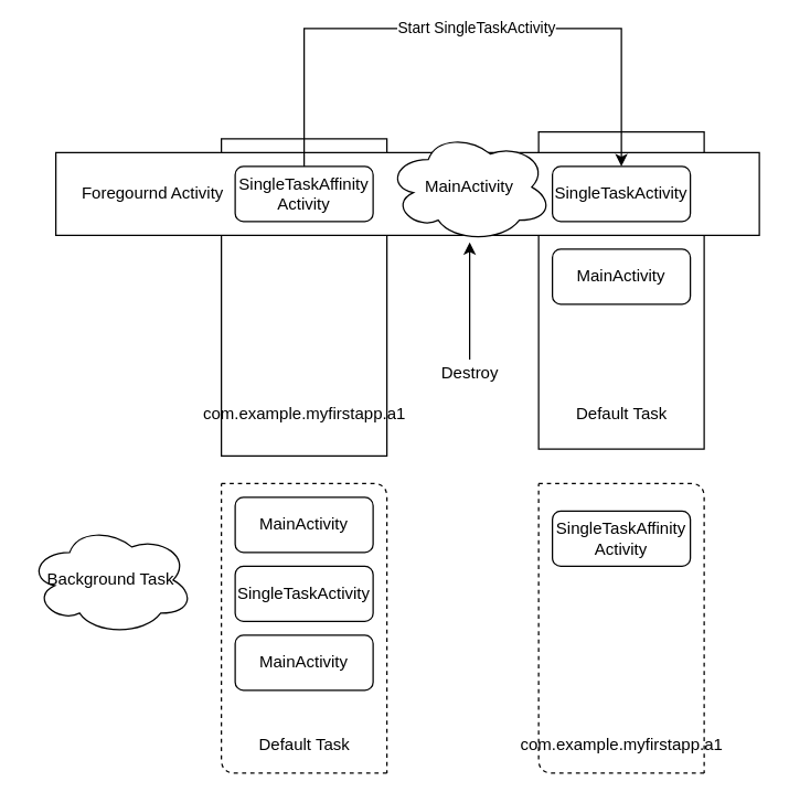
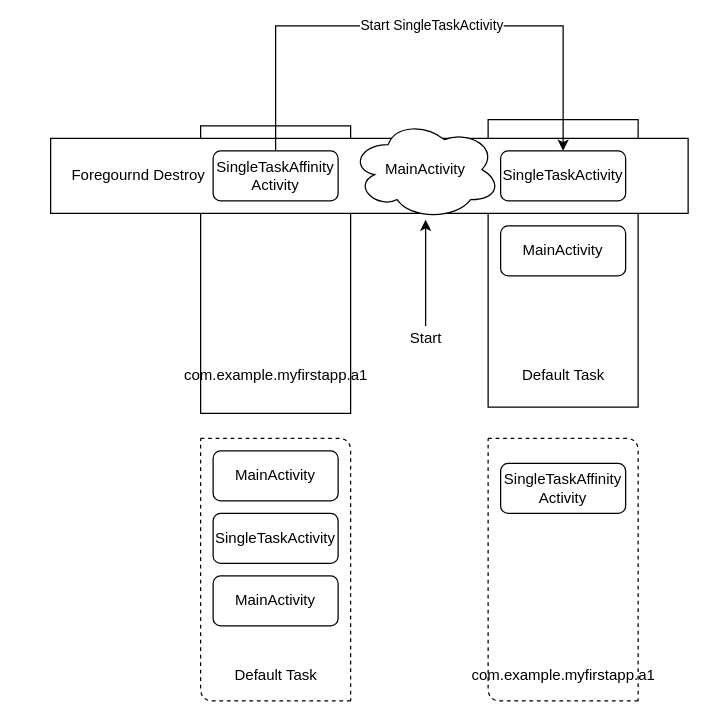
  <mxCell id="0" />
  <mxCell id="1" parent="0" />
  <mxCell id="2" value="" style="group" vertex="1" connectable="0" parent="1"><mxGeometry x="160" y="100" width="140" height="230" as="geometry" /></mxCell>
  <mxCell id="3" value="" style="whiteSpace=wrap;html=1;" vertex="1" parent="2"><mxGeometry width="120" height="230" as="geometry" /></mxCell>
  <mxCell id="4" value="com.example.myfirstapp.a1" style="text;html=1;align=center;verticalAlign=middle;resizable=0;points=[];autosize=1;" vertex="1" parent="2"><mxGeometry x="-20" y="190" width="160" height="20" as="geometry" /></mxCell>
  <mxCell id="5" value="" style="whiteSpace=wrap;html=1;" vertex="1" parent="1"><mxGeometry x="390" y="95" width="120" height="230" as="geometry" /></mxCell>
  <mxCell id="6" value="" style="rounded=0;whiteSpace=wrap;html=1;" vertex="1" parent="1"><mxGeometry x="40" y="110" width="510" height="60" as="geometry" /></mxCell>
  <mxCell id="7" value="Start SingleTaskActivity" style="edgeStyle=orthogonalEdgeStyle;rounded=0;orthogonalLoop=1;jettySize=auto;html=1;entryX=0.5;entryY=0;entryDx=0;entryDy=0;" edge="1" parent="1" target="9"><mxGeometry x="0.045" relative="1" as="geometry"><Array as="points"><mxPoint x="220" y="20" /><mxPoint x="450" y="20" /></Array><mxPoint x="220" y="120" as="sourcePoint" /><mxPoint as="offset" /></mxGeometry></mxCell>
- <mxCell id="8" value="Foregournd Activity" style="text;html=1;align=center;verticalAlign=middle;resizable=0;points=[];autosize=1;" vertex="1" parent="1"><mxGeometry x="50" y="130" width="120" height="20" as="geometry" /></mxCell>
+ <mxCell id="8" value="Foregournd Destroy" style="text;html=1;align=center;verticalAlign=middle;resizable=0;points=[];autosize=1;" vertex="1" parent="1"><mxGeometry x="50" y="130" width="120" height="20" as="geometry" /></mxCell>
  <mxCell id="9" value="&lt;font style=&quot;font-size: 12px&quot;&gt;SingleTaskActivity&lt;/font&gt;" style="rounded=1;whiteSpace=wrap;html=1;" vertex="1" parent="1"><mxGeometry x="400" y="120" width="100" height="40" as="geometry" /></mxCell>
  <mxCell id="10" value="com.example.myfirstapp.a1" style="text;html=1;align=center;verticalAlign=middle;resizable=0;points=[];autosize=1;" vertex="1" parent="1"><mxGeometry x="370" y="530" width="160" height="20" as="geometry" /></mxCell>
  <mxCell id="11" value="" style="group" vertex="1" connectable="0" parent="1"><mxGeometry x="160" y="350" width="140" height="210" as="geometry" /></mxCell>
  <mxCell id="12" value="" style="endArrow=none;dashed=1;html=1;" edge="1" parent="11"><mxGeometry width="50" height="50" relative="1" as="geometry"><mxPoint x="120.0" y="210" as="sourcePoint" /><mxPoint as="targetPoint" /><Array as="points"><mxPoint y="210" /></Array></mxGeometry></mxCell>
  <mxCell id="13" value="" style="endArrow=none;dashed=1;html=1;" edge="1" parent="11"><mxGeometry width="50" height="50" relative="1" as="geometry"><mxPoint as="sourcePoint" /><mxPoint x="120.0" y="210" as="targetPoint" /><Array as="points"><mxPoint x="120.0" /></Array></mxGeometry></mxCell>
  <mxCell id="14" value="MainActivity" style="rounded=1;whiteSpace=wrap;html=1;" vertex="1" parent="11"><mxGeometry x="10" y="110" width="100" height="40" as="geometry" /></mxCell>
  <mxCell id="15" value="Default Task" style="text;html=1;align=center;verticalAlign=middle;resizable=0;points=[];autosize=1;" vertex="1" parent="11"><mxGeometry x="20" y="180" width="80" height="20" as="geometry" /></mxCell>
  <mxCell id="16" value="&lt;font style=&quot;font-size: 12px&quot;&gt;SingleTaskActivity&lt;/font&gt;" style="rounded=1;whiteSpace=wrap;html=1;" vertex="1" parent="11"><mxGeometry x="10" y="60" width="100" height="40" as="geometry" /></mxCell>
  <mxCell id="17" value="MainActivity" style="rounded=1;whiteSpace=wrap;html=1;" vertex="1" parent="11"><mxGeometry x="10" y="10" width="100" height="40" as="geometry" /></mxCell>
- <mxCell id="18" value="Background Task" style="ellipse;shape=cloud;whiteSpace=wrap;html=1;" vertex="1" parent="1"><mxGeometry x="20" y="380" width="120" height="80" as="geometry" /></mxCell>
  <mxCell id="19" value="" style="endArrow=none;dashed=1;html=1;" edge="1" parent="1"><mxGeometry x="250" y="430" width="50" height="50" as="geometry"><mxPoint x="510" y="560" as="sourcePoint" /><mxPoint x="390" y="350" as="targetPoint" /><Array as="points"><mxPoint x="390" y="560" /></Array></mxGeometry></mxCell>
  <mxCell id="20" value="" style="endArrow=none;dashed=1;html=1;" edge="1" parent="1"><mxGeometry x="250" y="430" width="50" height="50" as="geometry"><mxPoint x="390" y="350" as="sourcePoint" /><mxPoint x="510" y="560" as="targetPoint" /><Array as="points"><mxPoint x="510" y="350" /></Array></mxGeometry></mxCell>
  <mxCell id="21" value="Default Task" style="text;html=1;align=center;verticalAlign=middle;resizable=0;points=[];autosize=1;" vertex="1" parent="1"><mxGeometry x="410" y="290" width="80" height="20" as="geometry" /></mxCell>
  <mxCell id="22" value="&lt;font style=&quot;font-size: 12px&quot;&gt;SingleTaskAffinity&lt;br&gt;Activity&lt;/font&gt;" style="rounded=1;whiteSpace=wrap;html=1;" vertex="1" parent="1"><mxGeometry x="170" y="120" width="100" height="40" as="geometry" /></mxCell>
  <mxCell id="23" value="MainActivity" style="rounded=1;whiteSpace=wrap;html=1;" vertex="1" parent="1"><mxGeometry x="400" y="180" width="100" height="40" as="geometry" /></mxCell>
  <mxCell id="24" value="&lt;font style=&quot;font-size: 12px&quot;&gt;SingleTaskAffinity&lt;br&gt;Activity&lt;/font&gt;" style="rounded=1;whiteSpace=wrap;html=1;" vertex="1" parent="1"><mxGeometry x="400" y="370" width="100" height="40" as="geometry" /></mxCell>
  <mxCell id="25" value="MainActivity" style="ellipse;shape=cloud;whiteSpace=wrap;html=1;" vertex="1" parent="1"><mxGeometry x="280" y="95" width="120" height="80" as="geometry" /></mxCell>
  <mxCell id="26" style="edgeStyle=orthogonalEdgeStyle;rounded=0;orthogonalLoop=1;jettySize=auto;html=1;" edge="1" parent="1" source="27" target="25"><mxGeometry relative="1" as="geometry" /></mxCell>
- <mxCell id="27" value="Destroy" style="text;html=1;align=center;verticalAlign=middle;resizable=0;points=[];autosize=1;" vertex="1" parent="1"><mxGeometry x="310" y="260" width="60" height="20" as="geometry" /></mxCell>
+ <mxCell id="27" value="Start" style="text;html=1;align=center;verticalAlign=middle;resizable=0;points=[];autosize=1;" vertex="1" parent="1"><mxGeometry x="310" y="260" width="60" height="20" as="geometry" /></mxCell>
